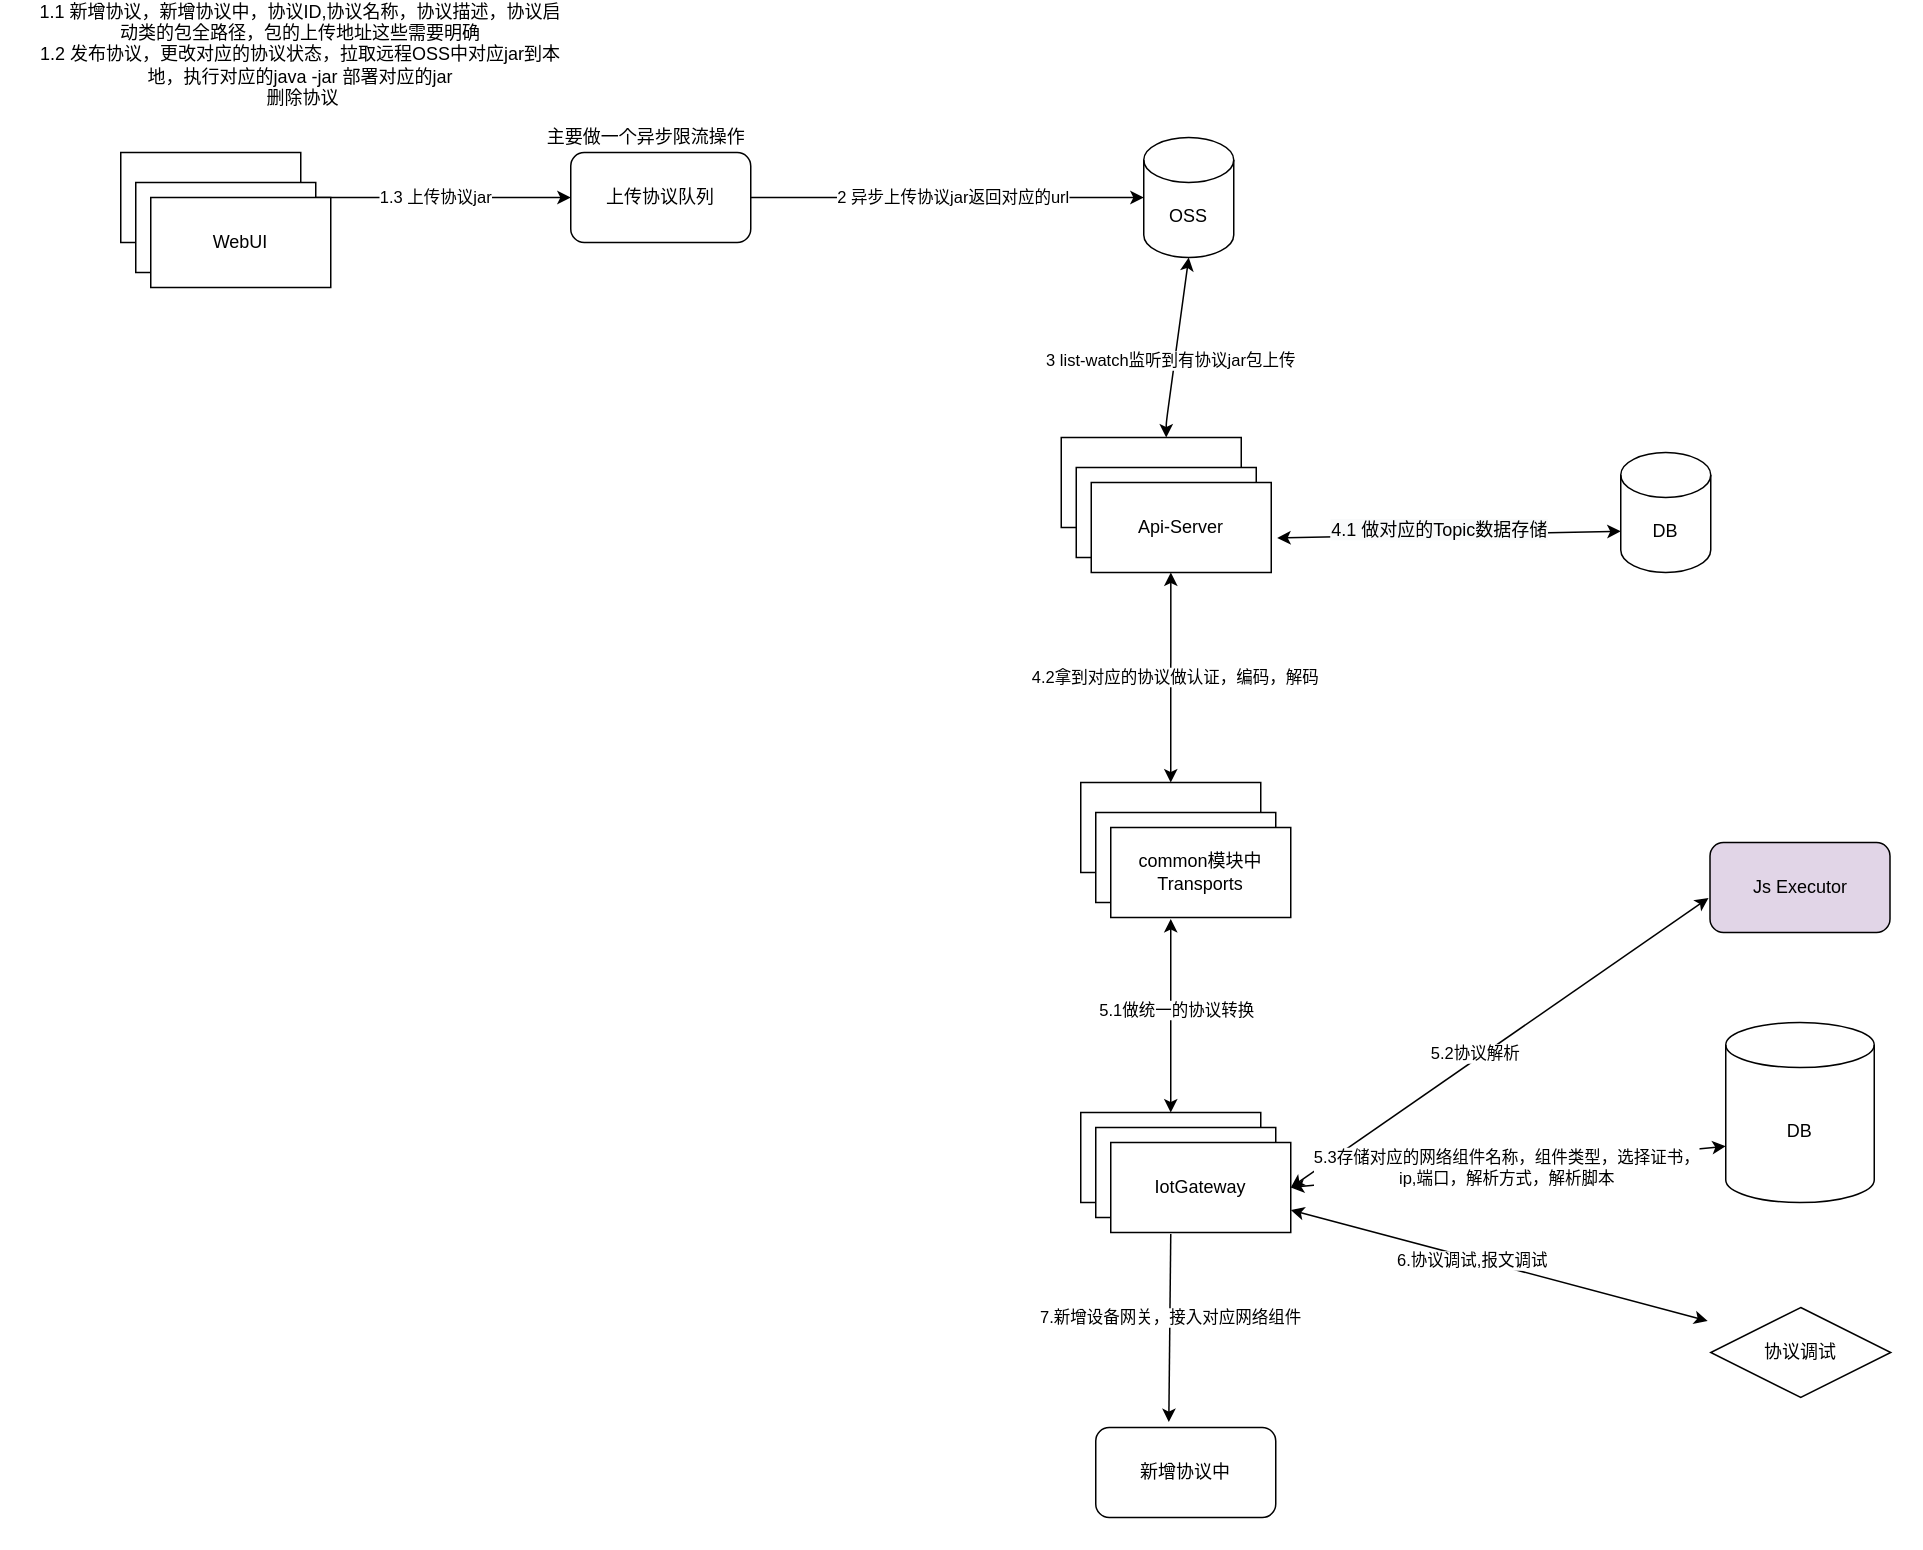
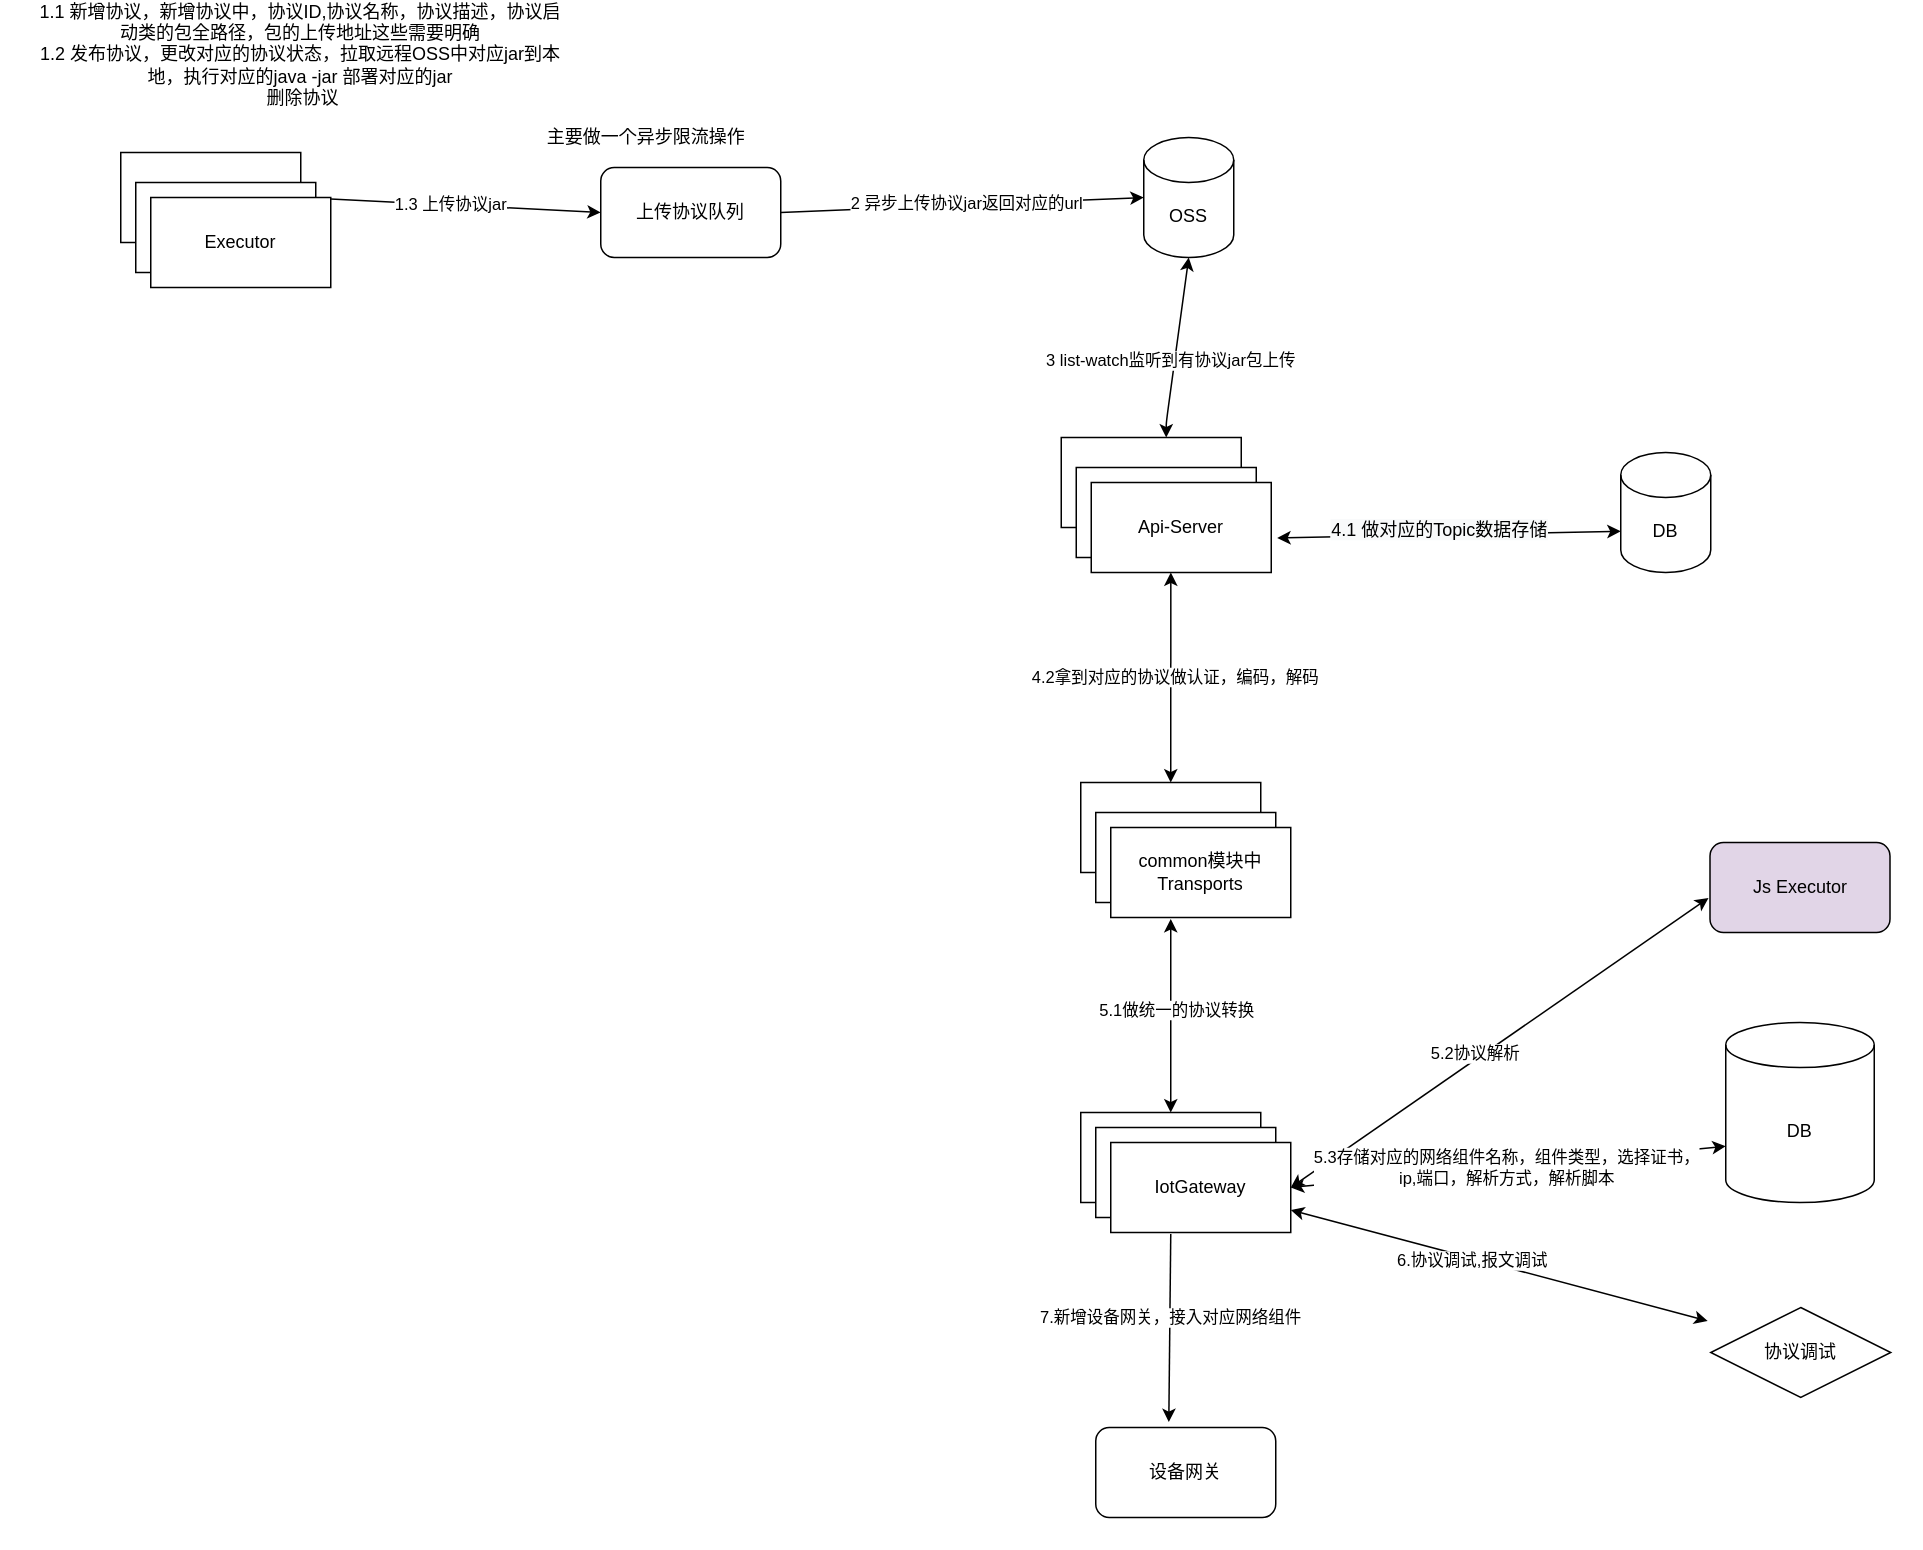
  <mxCell id="0" />
  <mxCell id="1" parent="0" />
  <mxCell id="2" value="" style="rounded=0;whiteSpace=wrap;html=1;" vertex="1" parent="1"><mxGeometry x="80" y="90" width="120" height="60" as="geometry" /></mxCell>
  <mxCell id="3" value="1.1 新增协议，新增协议中，协议ID,协议名称，协议描述，协议启动类的包全路径，包的上传地址这些需要明确&lt;br&gt;1.2 发布协议，更改对应的协议状态，拉取远程OSS中对应jar到本地，执行对应的java -jar 部署对应的jar&lt;br&gt;&amp;nbsp;删除协议" style="text;html=1;strokeColor=none;fillColor=none;align=center;verticalAlign=middle;whiteSpace=wrap;rounded=0;" vertex="1" parent="1"><mxGeometry x="20" y="20" width="360" height="10" as="geometry" /></mxCell>
  <mxCell id="4" value="OSS" style="shape=cylinder3;whiteSpace=wrap;html=1;boundedLbl=1;backgroundOutline=1;size=15;" vertex="1" parent="1"><mxGeometry x="762" y="80" width="60" height="80" as="geometry" /></mxCell>
- <mxCell id="5" value="上传协议队列" style="rounded=1;whiteSpace=wrap;html=1;" vertex="1" parent="1"><mxGeometry x="380" y="90" width="120" height="60" as="geometry" /></mxCell>
+ <mxCell id="5" value="上传协议队列" style="rounded=1;whiteSpace=wrap;html=1;" vertex="1" parent="1"><mxGeometry x="400" y="100" width="120" height="60" as="geometry" /></mxCell>
  <mxCell id="6" value="1.3 上传协议jar" style="endArrow=classic;html=1;exitX=1;exitY=0.5;exitDx=0;exitDy=0;entryX=0;entryY=0.5;entryDx=0;entryDy=0;" edge="1" parent="1" source="2" target="5"><mxGeometry width="50" height="50" relative="1" as="geometry"><mxPoint x="220" y="150" as="sourcePoint" /><mxPoint x="270" y="100" as="targetPoint" /></mxGeometry></mxCell>
  <mxCell id="7" value="" style="endArrow=classic;html=1;exitX=1;exitY=0.5;exitDx=0;exitDy=0;entryX=0;entryY=0.5;entryDx=0;entryDy=0;entryPerimeter=0;" edge="1" parent="1" source="5" target="4"><mxGeometry width="50" height="50" relative="1" as="geometry"><mxPoint x="530" y="160" as="sourcePoint" /><mxPoint x="580" y="110" as="targetPoint" /></mxGeometry></mxCell>
  <mxCell id="8" value="2 异步上传协议jar返回对应的url" style="edgeLabel;html=1;align=center;verticalAlign=middle;resizable=0;points=[];" vertex="1" connectable="0" parent="7"><mxGeometry x="0.02" y="1" relative="1" as="geometry"><mxPoint as="offset" /></mxGeometry></mxCell>
  <mxCell id="9" value="DevicesIntegration" style="rounded=0;whiteSpace=wrap;html=1;" vertex="1" parent="1"><mxGeometry x="90" y="110" width="120" height="60" as="geometry" /></mxCell>
- <mxCell id="10" value="WebUI" style="rounded=0;whiteSpace=wrap;html=1;" vertex="1" parent="1"><mxGeometry x="100" y="120" width="120" height="60" as="geometry" /></mxCell>
+ <mxCell id="10" value="Executor" style="rounded=0;whiteSpace=wrap;html=1;" vertex="1" parent="1"><mxGeometry x="100" y="120" width="120" height="60" as="geometry" /></mxCell>
  <mxCell id="11" value="" style="rounded=0;whiteSpace=wrap;html=1;" vertex="1" parent="1"><mxGeometry x="707" y="280" width="120" height="60" as="geometry" /></mxCell>
  <mxCell id="12" value="DevicesIntegration" style="rounded=0;whiteSpace=wrap;html=1;" vertex="1" parent="1"><mxGeometry x="717" y="300" width="120" height="60" as="geometry" /></mxCell>
  <mxCell id="13" value="Api-Server" style="rounded=0;whiteSpace=wrap;html=1;" vertex="1" parent="1"><mxGeometry x="727" y="310" width="120" height="60" as="geometry" /></mxCell>
  <mxCell id="14" value="" style="endArrow=classic;startArrow=classic;html=1;entryX=0.5;entryY=1;entryDx=0;entryDy=0;entryPerimeter=0;" edge="1" parent="1" target="4"><mxGeometry width="50" height="50" relative="1" as="geometry"><mxPoint x="777" y="280" as="sourcePoint" /><mxPoint x="750" y="160" as="targetPoint" /><Array as="points"><mxPoint x="777" y="270" /></Array></mxGeometry></mxCell>
  <mxCell id="15" value="3 list-watch监听到有协议jar包上传" style="edgeLabel;html=1;align=center;verticalAlign=middle;resizable=0;points=[];" vertex="1" connectable="0" parent="14"><mxGeometry x="-0.154" y="3" relative="1" as="geometry"><mxPoint as="offset" /></mxGeometry></mxCell>
  <mxCell id="16" value="DB" style="shape=cylinder3;whiteSpace=wrap;html=1;boundedLbl=1;backgroundOutline=1;size=15;" vertex="1" parent="1"><mxGeometry x="1080" y="290" width="60" height="80" as="geometry" /></mxCell>
  <mxCell id="17" value="" style="endArrow=classic;startArrow=classic;html=1;exitX=1.033;exitY=0.617;exitDx=0;exitDy=0;exitPerimeter=0;entryX=0;entryY=0;entryDx=0;entryDy=52.5;entryPerimeter=0;" edge="1" parent="1" source="13" target="16"><mxGeometry width="50" height="50" relative="1" as="geometry"><mxPoint x="620" y="430" as="sourcePoint" /><mxPoint x="670" y="380" as="targetPoint" /></mxGeometry></mxCell>
  <mxCell id="18" value="&lt;span style=&quot;font-size: 12px ; background-color: rgb(248 , 249 , 250)&quot;&gt;4.1 做对应的Topic数据存储&lt;/span&gt;" style="edgeLabel;html=1;align=center;verticalAlign=middle;resizable=0;points=[];" vertex="1" connectable="0" parent="17"><mxGeometry x="-0.059" y="3" relative="1" as="geometry"><mxPoint as="offset" /></mxGeometry></mxCell>
  <mxCell id="19" value="" style="rounded=0;whiteSpace=wrap;html=1;" vertex="1" parent="1"><mxGeometry x="720" y="510" width="120" height="60" as="geometry" /></mxCell>
  <mxCell id="20" value="DevicesIntegration" style="rounded=0;whiteSpace=wrap;html=1;" vertex="1" parent="1"><mxGeometry x="730" y="530" width="120" height="60" as="geometry" /></mxCell>
  <mxCell id="21" value="common模块中Transports" style="rounded=0;whiteSpace=wrap;html=1;" vertex="1" parent="1"><mxGeometry x="740" y="540" width="120" height="60" as="geometry" /></mxCell>
  <mxCell id="22" value="" style="endArrow=classic;startArrow=classic;html=1;entryX=0.442;entryY=1;entryDx=0;entryDy=0;entryPerimeter=0;exitX=0.5;exitY=0;exitDx=0;exitDy=0;" edge="1" parent="1" source="19" target="13"><mxGeometry width="50" height="50" relative="1" as="geometry"><mxPoint x="760" y="510" as="sourcePoint" /><mxPoint x="810" y="460" as="targetPoint" /></mxGeometry></mxCell>
  <mxCell id="23" value="4.2拿到对应的协议做认证，编码，解码" style="edgeLabel;html=1;align=center;verticalAlign=middle;resizable=0;points=[];" vertex="1" connectable="0" parent="22"><mxGeometry x="0.009" y="-2" relative="1" as="geometry"><mxPoint as="offset" /></mxGeometry></mxCell>
  <mxCell id="24" value="" style="endArrow=classic;startArrow=classic;html=1;exitX=0.5;exitY=0;exitDx=0;exitDy=0;" edge="1" parent="1" source="26"><mxGeometry width="50" height="50" relative="1" as="geometry"><mxPoint x="792" y="730" as="sourcePoint" /><mxPoint x="780" y="601" as="targetPoint" /></mxGeometry></mxCell>
  <mxCell id="25" value="5.1做统一的协议转换" style="edgeLabel;html=1;align=center;verticalAlign=middle;resizable=0;points=[];" vertex="1" connectable="0" parent="24"><mxGeometry x="0.076" y="-3" relative="1" as="geometry"><mxPoint as="offset" /></mxGeometry></mxCell>
  <mxCell id="26" value="" style="rounded=0;whiteSpace=wrap;html=1;" vertex="1" parent="1"><mxGeometry x="720" y="730" width="120" height="60" as="geometry" /></mxCell>
  <mxCell id="27" value="DevicesIntegration" style="rounded=0;whiteSpace=wrap;html=1;" vertex="1" parent="1"><mxGeometry x="730" y="740" width="120" height="60" as="geometry" /></mxCell>
  <mxCell id="28" value="IotGateway" style="rounded=0;whiteSpace=wrap;html=1;" vertex="1" parent="1"><mxGeometry x="740" y="750" width="120" height="60" as="geometry" /></mxCell>
  <mxCell id="29" value="Js Executor" style="rounded=1;whiteSpace=wrap;html=1;fillColor=#e1d5e7;" vertex="1" parent="1"><mxGeometry x="1139.5" y="550" width="120" height="60" as="geometry" /></mxCell>
  <mxCell id="30" value="" style="endArrow=classic;startArrow=classic;html=1;exitX=1;exitY=0.5;exitDx=0;exitDy=0;entryX=-0.008;entryY=0.617;entryDx=0;entryDy=0;entryPerimeter=0;" edge="1" parent="1" source="28" target="29"><mxGeometry width="50" height="50" relative="1" as="geometry"><mxPoint x="890" y="860" as="sourcePoint" /><mxPoint x="940" y="810" as="targetPoint" /></mxGeometry></mxCell>
  <mxCell id="31" value="5.2协议解析" style="edgeLabel;html=1;align=center;verticalAlign=middle;resizable=0;points=[];" vertex="1" connectable="0" parent="30"><mxGeometry x="-0.104" y="4" relative="1" as="geometry"><mxPoint as="offset" /></mxGeometry></mxCell>
  <mxCell id="32" value="DB" style="shape=cylinder3;whiteSpace=wrap;html=1;boundedLbl=1;backgroundOutline=1;size=15;" vertex="1" parent="1"><mxGeometry x="1150" y="670" width="99" height="120" as="geometry" /></mxCell>
  <mxCell id="33" value="" style="endArrow=classic;startArrow=classic;html=1;exitX=1;exitY=0.5;exitDx=0;exitDy=0;entryX=0;entryY=0;entryDx=0;entryDy=82.5;entryPerimeter=0;" edge="1" parent="1" source="28" target="32"><mxGeometry width="50" height="50" relative="1" as="geometry"><mxPoint x="870" y="890" as="sourcePoint" /><mxPoint x="1120" y="880" as="targetPoint" /></mxGeometry></mxCell>
  <mxCell id="34" value="5.3存储对应的网络组件名称，组件类型，选择证书，&lt;br&gt;ip,端口，解析方式，解析脚本" style="edgeLabel;html=1;align=center;verticalAlign=middle;resizable=0;points=[];" vertex="1" connectable="0" parent="33"><mxGeometry x="-0.313" y="-1" relative="1" as="geometry"><mxPoint x="44" y="-5" as="offset" /></mxGeometry></mxCell>
  <mxCell id="35" value="协议调试" style="rhombus;whiteSpace=wrap;html=1;" vertex="1" parent="1"><mxGeometry x="1140" y="860" width="120" height="60" as="geometry" /></mxCell>
  <mxCell id="36" value="" style="endArrow=classic;startArrow=classic;html=1;exitX=1;exitY=0.75;exitDx=0;exitDy=0;entryX=-0.017;entryY=0.15;entryDx=0;entryDy=0;entryPerimeter=0;" edge="1" parent="1" source="28" target="35"><mxGeometry width="50" height="50" relative="1" as="geometry"><mxPoint x="920" y="960" as="sourcePoint" /><mxPoint x="970" y="910" as="targetPoint" /></mxGeometry></mxCell>
  <mxCell id="37" value="6.协议调试,报文调试" style="edgeLabel;html=1;align=center;verticalAlign=middle;resizable=0;points=[];" vertex="1" connectable="0" parent="36"><mxGeometry x="-0.132" y="-1" relative="1" as="geometry"><mxPoint as="offset" /></mxGeometry></mxCell>
- <mxCell id="38" value="新增协议中" style="rounded=1;whiteSpace=wrap;html=1;" vertex="1" parent="1"><mxGeometry x="730" y="940" width="120" height="60" as="geometry" /></mxCell>
+ <mxCell id="38" value="设备网关" style="rounded=1;whiteSpace=wrap;html=1;" vertex="1" parent="1"><mxGeometry x="730" y="940" width="120" height="60" as="geometry" /></mxCell>
  <mxCell id="39" value="" style="endArrow=classic;html=1;entryX=0.406;entryY=-0.06;entryDx=0;entryDy=0;entryPerimeter=0;" edge="1" parent="1" target="38"><mxGeometry width="50" height="50" relative="1" as="geometry"><mxPoint x="780" y="811" as="sourcePoint" /><mxPoint x="820" y="900" as="targetPoint" /></mxGeometry></mxCell>
  <mxCell id="40" value="7.新增设备网关，接入对应网络组件" style="edgeLabel;html=1;align=center;verticalAlign=middle;resizable=0;points=[];" vertex="1" connectable="0" parent="39"><mxGeometry x="-0.103" relative="1" as="geometry"><mxPoint as="offset" /></mxGeometry></mxCell>
  <mxCell id="41" value="主要做一个异步限流操作" style="text;html=1;align=center;verticalAlign=middle;resizable=0;points=[];autosize=1;strokeColor=none;" vertex="1" parent="1"><mxGeometry x="355" y="70" width="150" height="20" as="geometry" /></mxCell>
